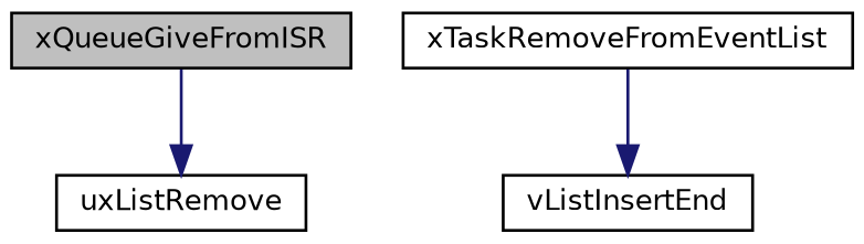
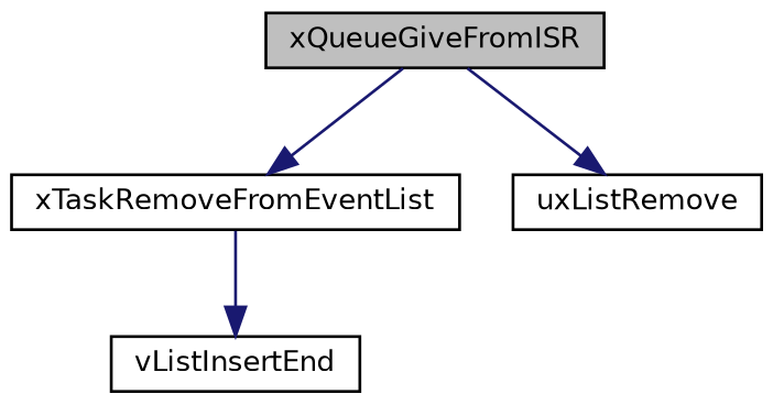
  digraph {
    rankdir=TB
    node [color=black fillcolor=white fontname=Helvetica fontsize=10 shape=record style=filled]
    edge [color=midnightblue fontname=Helvetica fontsize=10 labelfontname=Helvetica labelfontsize=10 style=solid]
    n1 [fillcolor=grey75 fontcolor=black height=0.2 label=xQueueGiveFromISR width=0.4]
    n2 [height=0.2 label=xTaskRemoveFromEventList width=0.4]
    n3 [height=0.2 label=uxListRemove width=0.4]
    n4 [height=0.2 label=vListInsertEnd width=0.4]
+   n1 -> n2
    n1 -> n3
    n2 -> n4
  }
